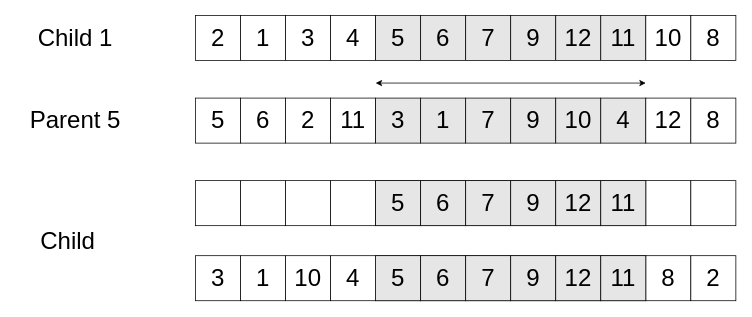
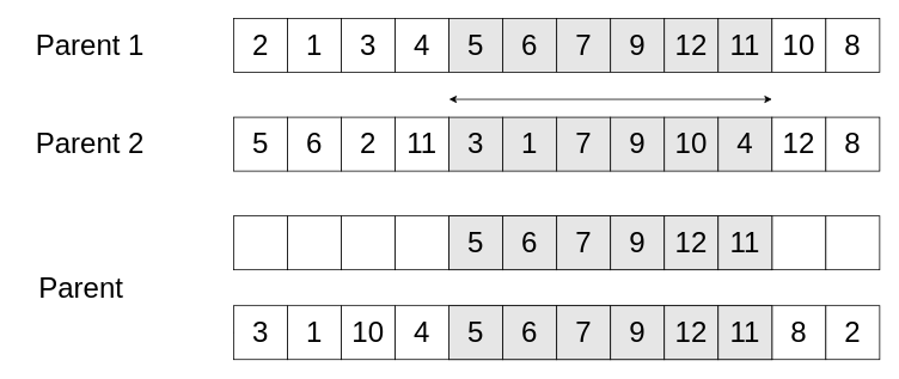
  <mxCell id="0" />
  <mxCell id="1" parent="0" />
  <mxCell id="2" value="&lt;font style=&quot;font-size: 32px&quot;&gt;2&lt;/font&gt;" style="rounded=0;whiteSpace=wrap;html=1;" parent="1" vertex="1"><mxGeometry x="260" y="20" width="60" height="60" as="geometry" /></mxCell>
  <mxCell id="3" value="&lt;font style=&quot;font-size: 32px&quot;&gt;1&lt;/font&gt;" style="rounded=0;whiteSpace=wrap;html=1;" parent="1" vertex="1"><mxGeometry x="320" y="20" width="60" height="60" as="geometry" /></mxCell>
  <mxCell id="4" value="&lt;font style=&quot;font-size: 32px&quot;&gt;3&lt;/font&gt;" style="rounded=0;whiteSpace=wrap;html=1;" parent="1" vertex="1"><mxGeometry x="380" y="20" width="60" height="60" as="geometry" /></mxCell>
  <mxCell id="5" value="&lt;font style=&quot;font-size: 32px&quot;&gt;4&lt;/font&gt;" style="rounded=0;whiteSpace=wrap;html=1;fillColor=#FFFFFF;" parent="1" vertex="1"><mxGeometry x="440" y="20" width="60" height="60" as="geometry" /></mxCell>
  <mxCell id="6" value="&lt;font style=&quot;font-size: 32px&quot;&gt;5&lt;/font&gt;" style="rounded=0;whiteSpace=wrap;html=1;fillColor=#E6E6E6;" parent="1" vertex="1"><mxGeometry x="500" y="20" width="60" height="60" as="geometry" /></mxCell>
  <mxCell id="7" value="&lt;font style=&quot;font-size: 32px&quot;&gt;6&lt;/font&gt;" style="rounded=0;whiteSpace=wrap;html=1;fillColor=#E6E6E6;" parent="1" vertex="1"><mxGeometry x="560" y="20" width="60" height="60" as="geometry" /></mxCell>
  <mxCell id="8" value="&lt;font style=&quot;font-size: 32px&quot;&gt;7&lt;/font&gt;" style="rounded=0;whiteSpace=wrap;html=1;fillColor=#E6E6E6;" parent="1" vertex="1"><mxGeometry x="620" y="20" width="60" height="60" as="geometry" /></mxCell>
  <mxCell id="9" value="&lt;font style=&quot;font-size: 32px&quot;&gt;9&lt;/font&gt;" style="rounded=0;whiteSpace=wrap;html=1;fillColor=#E6E6E6;" parent="1" vertex="1"><mxGeometry x="680" y="20" width="60" height="60" as="geometry" /></mxCell>
  <mxCell id="10" value="&lt;font style=&quot;font-size: 32px&quot;&gt;12&lt;/font&gt;" style="rounded=0;whiteSpace=wrap;html=1;fillColor=#E6E6E6;" parent="1" vertex="1"><mxGeometry x="740" y="20" width="60" height="60" as="geometry" /></mxCell>
  <mxCell id="11" value="&lt;font style=&quot;font-size: 32px&quot;&gt;11&lt;/font&gt;" style="rounded=0;whiteSpace=wrap;html=1;fillColor=#E6E6E6;" parent="1" vertex="1"><mxGeometry x="800" y="20" width="60" height="60" as="geometry" /></mxCell>
  <mxCell id="12" value="&lt;font style=&quot;font-size: 32px&quot;&gt;10&lt;/font&gt;" style="rounded=0;whiteSpace=wrap;html=1;" parent="1" vertex="1"><mxGeometry x="860" y="20" width="60" height="60" as="geometry" /></mxCell>
  <mxCell id="13" value="&lt;font style=&quot;font-size: 32px&quot;&gt;8&lt;/font&gt;" style="rounded=0;whiteSpace=wrap;html=1;" parent="1" vertex="1"><mxGeometry x="920" y="20" width="60" height="60" as="geometry" /></mxCell>
- <mxCell id="14" value="&lt;font style=&quot;font-size: 32px&quot;&gt;Child 1&lt;/font&gt;" style="text;html=1;strokeColor=none;fillColor=none;align=center;verticalAlign=middle;whiteSpace=wrap;rounded=0;strokeWidth=32;" parent="1" vertex="1"><mxGeometry x="30" y="40" width="140" height="20" as="geometry" /></mxCell>
+ <mxCell id="14" value="&lt;font style=&quot;font-size: 32px&quot;&gt;Parent 1&lt;/font&gt;" style="text;html=1;strokeColor=none;fillColor=none;align=center;verticalAlign=middle;whiteSpace=wrap;rounded=0;strokeWidth=32;" parent="1" vertex="1"><mxGeometry x="30" y="40" width="140" height="20" as="geometry" /></mxCell>
  <mxCell id="15" value="&lt;font style=&quot;font-size: 32px&quot;&gt;5&lt;/font&gt;" style="rounded=0;whiteSpace=wrap;html=1;" parent="1" vertex="1"><mxGeometry x="260" y="130" width="60" height="60" as="geometry" /></mxCell>
  <mxCell id="16" value="&lt;span style=&quot;font-size: 32px&quot;&gt;6&lt;/span&gt;" style="rounded=0;whiteSpace=wrap;html=1;" parent="1" vertex="1"><mxGeometry x="320" y="130" width="60" height="60" as="geometry" /></mxCell>
  <mxCell id="17" value="&lt;font style=&quot;font-size: 32px&quot;&gt;2&lt;/font&gt;" style="rounded=0;whiteSpace=wrap;html=1;" parent="1" vertex="1"><mxGeometry x="380" y="130" width="60" height="60" as="geometry" /></mxCell>
  <mxCell id="18" value="&lt;font style=&quot;font-size: 32px&quot;&gt;11&lt;/font&gt;" style="rounded=0;whiteSpace=wrap;html=1;fillColor=#FFFFFF;" parent="1" vertex="1"><mxGeometry x="440" y="130" width="60" height="60" as="geometry" /></mxCell>
  <mxCell id="19" value="&lt;font style=&quot;font-size: 32px&quot;&gt;3&lt;/font&gt;" style="rounded=0;whiteSpace=wrap;html=1;fillColor=#E6E6E6;" parent="1" vertex="1"><mxGeometry x="500" y="130" width="60" height="60" as="geometry" /></mxCell>
  <mxCell id="20" value="&lt;font style=&quot;font-size: 32px&quot;&gt;1&lt;/font&gt;" style="rounded=0;whiteSpace=wrap;html=1;fillColor=#E6E6E6;" parent="1" vertex="1"><mxGeometry x="560" y="130" width="60" height="60" as="geometry" /></mxCell>
  <mxCell id="21" value="&lt;font style=&quot;font-size: 32px&quot;&gt;7&lt;/font&gt;" style="rounded=0;whiteSpace=wrap;html=1;fillColor=#E6E6E6;" parent="1" vertex="1"><mxGeometry x="620" y="130" width="60" height="60" as="geometry" /></mxCell>
  <mxCell id="22" value="&lt;font style=&quot;font-size: 32px&quot;&gt;9&lt;/font&gt;" style="rounded=0;whiteSpace=wrap;html=1;fillColor=#E6E6E6;" parent="1" vertex="1"><mxGeometry x="680" y="130" width="60" height="60" as="geometry" /></mxCell>
  <mxCell id="23" value="&lt;font style=&quot;font-size: 32px&quot;&gt;10&lt;/font&gt;" style="rounded=0;whiteSpace=wrap;html=1;fillColor=#E6E6E6;" parent="1" vertex="1"><mxGeometry x="740" y="130" width="60" height="60" as="geometry" /></mxCell>
  <mxCell id="24" value="&lt;font style=&quot;font-size: 32px&quot;&gt;4&lt;/font&gt;" style="rounded=0;whiteSpace=wrap;html=1;fillColor=#E6E6E6;" parent="1" vertex="1"><mxGeometry x="800" y="130" width="60" height="60" as="geometry" /></mxCell>
  <mxCell id="25" value="&lt;span style=&quot;font-size: 32px&quot;&gt;12&lt;/span&gt;" style="rounded=0;whiteSpace=wrap;html=1;" parent="1" vertex="1"><mxGeometry x="860" y="130" width="60" height="60" as="geometry" /></mxCell>
  <mxCell id="26" value="&lt;span style=&quot;font-size: 32px&quot;&gt;8&lt;/span&gt;" style="rounded=0;whiteSpace=wrap;html=1;" parent="1" vertex="1"><mxGeometry x="920" y="130" width="60" height="60" as="geometry" /></mxCell>
- <mxCell id="27" value="&lt;font style=&quot;font-size: 32px&quot;&gt;Parent 5&lt;/font&gt;" style="text;html=1;strokeColor=none;fillColor=none;align=center;verticalAlign=middle;whiteSpace=wrap;rounded=0;strokeWidth=32;" vertex="1" parent="1"><mxGeometry x="30" y="150" width="140" height="20" as="geometry" /></mxCell>
+ <mxCell id="27" value="&lt;font style=&quot;font-size: 32px&quot;&gt;Parent 2&lt;/font&gt;" style="text;html=1;strokeColor=none;fillColor=none;align=center;verticalAlign=middle;whiteSpace=wrap;rounded=0;strokeWidth=32;" vertex="1" parent="1"><mxGeometry x="30" y="150" width="140" height="20" as="geometry" /></mxCell>
  <mxCell id="28" value="" style="endArrow=classic;startArrow=classic;html=1;" edge="1" parent="1"><mxGeometry width="50" height="50" relative="1" as="geometry"><mxPoint x="500" y="110" as="sourcePoint" /><mxPoint x="860" y="110" as="targetPoint" /></mxGeometry></mxCell>
  <mxCell id="29" value="" style="rounded=0;whiteSpace=wrap;html=1;" vertex="1" parent="1"><mxGeometry x="260" y="240" width="60" height="60" as="geometry" /></mxCell>
  <mxCell id="30" value="" style="rounded=0;whiteSpace=wrap;html=1;" vertex="1" parent="1"><mxGeometry x="320" y="240" width="60" height="60" as="geometry" /></mxCell>
  <mxCell id="31" value="" style="rounded=0;whiteSpace=wrap;html=1;" vertex="1" parent="1"><mxGeometry x="380" y="240" width="60" height="60" as="geometry" /></mxCell>
  <mxCell id="32" value="" style="rounded=0;whiteSpace=wrap;html=1;fillColor=#FFFFFF;" vertex="1" parent="1"><mxGeometry x="440" y="240" width="60" height="60" as="geometry" /></mxCell>
  <mxCell id="33" value="" style="rounded=0;whiteSpace=wrap;html=1;fillColor=#E6E6E6;" vertex="1" parent="1"><mxGeometry x="500" y="240" width="60" height="60" as="geometry" /></mxCell>
  <mxCell id="34" value="" style="rounded=0;whiteSpace=wrap;html=1;fillColor=#E6E6E6;" vertex="1" parent="1"><mxGeometry x="560" y="240" width="60" height="60" as="geometry" /></mxCell>
  <mxCell id="35" value="" style="rounded=0;whiteSpace=wrap;html=1;fillColor=#E6E6E6;" vertex="1" parent="1"><mxGeometry x="620" y="240" width="60" height="60" as="geometry" /></mxCell>
  <mxCell id="36" value="" style="rounded=0;whiteSpace=wrap;html=1;fillColor=#E6E6E6;" vertex="1" parent="1"><mxGeometry x="680" y="240" width="60" height="60" as="geometry" /></mxCell>
  <mxCell id="37" value="" style="rounded=0;whiteSpace=wrap;html=1;fillColor=#E6E6E6;" vertex="1" parent="1"><mxGeometry x="740" y="240" width="60" height="60" as="geometry" /></mxCell>
  <mxCell id="38" value="" style="rounded=0;whiteSpace=wrap;html=1;fillColor=#E6E6E6;" vertex="1" parent="1"><mxGeometry x="800" y="240" width="60" height="60" as="geometry" /></mxCell>
  <mxCell id="39" value="" style="rounded=0;whiteSpace=wrap;html=1;" vertex="1" parent="1"><mxGeometry x="860" y="240" width="60" height="60" as="geometry" /></mxCell>
  <mxCell id="40" value="" style="rounded=0;whiteSpace=wrap;html=1;" vertex="1" parent="1"><mxGeometry x="920" y="240" width="60" height="60" as="geometry" /></mxCell>
- <mxCell id="41" value="&lt;font style=&quot;font-size: 32px&quot;&gt;Child&lt;/font&gt;" style="text;html=1;strokeColor=none;fillColor=none;align=center;verticalAlign=middle;whiteSpace=wrap;rounded=0;strokeWidth=32;" vertex="1" parent="1"><mxGeometry x="20" y="310" width="140" height="20" as="geometry" /></mxCell>
+ <mxCell id="41" value="&lt;font style=&quot;font-size: 32px&quot;&gt;Parent&lt;/font&gt;" style="text;html=1;strokeColor=none;fillColor=none;align=center;verticalAlign=middle;whiteSpace=wrap;rounded=0;strokeWidth=32;" vertex="1" parent="1"><mxGeometry x="20" y="310" width="140" height="20" as="geometry" /></mxCell>
  <mxCell id="42" value="&lt;font style=&quot;font-size: 32px&quot;&gt;5&lt;/font&gt;" style="rounded=0;whiteSpace=wrap;html=1;fillColor=#E6E6E6;" vertex="1" parent="1"><mxGeometry x="500" y="240" width="60" height="60" as="geometry" /></mxCell>
  <mxCell id="43" value="&lt;font style=&quot;font-size: 32px&quot;&gt;6&lt;/font&gt;" style="rounded=0;whiteSpace=wrap;html=1;fillColor=#E6E6E6;" vertex="1" parent="1"><mxGeometry x="560" y="240" width="60" height="60" as="geometry" /></mxCell>
  <mxCell id="44" value="&lt;font style=&quot;font-size: 32px&quot;&gt;7&lt;/font&gt;" style="rounded=0;whiteSpace=wrap;html=1;fillColor=#E6E6E6;" vertex="1" parent="1"><mxGeometry x="620" y="240" width="60" height="60" as="geometry" /></mxCell>
  <mxCell id="45" value="&lt;font style=&quot;font-size: 32px&quot;&gt;9&lt;/font&gt;" style="rounded=0;whiteSpace=wrap;html=1;fillColor=#E6E6E6;" vertex="1" parent="1"><mxGeometry x="680" y="240" width="60" height="60" as="geometry" /></mxCell>
  <mxCell id="46" value="&lt;font style=&quot;font-size: 32px&quot;&gt;12&lt;/font&gt;" style="rounded=0;whiteSpace=wrap;html=1;fillColor=#E6E6E6;" vertex="1" parent="1"><mxGeometry x="740" y="240" width="60" height="60" as="geometry" /></mxCell>
  <mxCell id="47" value="&lt;font style=&quot;font-size: 32px&quot;&gt;11&lt;/font&gt;" style="rounded=0;whiteSpace=wrap;html=1;fillColor=#E6E6E6;" vertex="1" parent="1"><mxGeometry x="800" y="240" width="60" height="60" as="geometry" /></mxCell>
  <mxCell id="48" value="" style="rounded=0;whiteSpace=wrap;html=1;fillColor=#E6E6E6;" vertex="1" parent="1"><mxGeometry x="500" y="340" width="60" height="60" as="geometry" /></mxCell>
  <mxCell id="49" value="" style="rounded=0;whiteSpace=wrap;html=1;fillColor=#E6E6E6;" vertex="1" parent="1"><mxGeometry x="560" y="340" width="60" height="60" as="geometry" /></mxCell>
  <mxCell id="50" value="" style="rounded=0;whiteSpace=wrap;html=1;fillColor=#E6E6E6;" vertex="1" parent="1"><mxGeometry x="620" y="340" width="60" height="60" as="geometry" /></mxCell>
  <mxCell id="51" value="" style="rounded=0;whiteSpace=wrap;html=1;fillColor=#E6E6E6;" vertex="1" parent="1"><mxGeometry x="680" y="340" width="60" height="60" as="geometry" /></mxCell>
  <mxCell id="52" value="" style="rounded=0;whiteSpace=wrap;html=1;fillColor=#E6E6E6;" vertex="1" parent="1"><mxGeometry x="740" y="340" width="60" height="60" as="geometry" /></mxCell>
  <mxCell id="53" value="" style="rounded=0;whiteSpace=wrap;html=1;fillColor=#E6E6E6;" vertex="1" parent="1"><mxGeometry x="800" y="340" width="60" height="60" as="geometry" /></mxCell>
  <mxCell id="54" value="&lt;span style=&quot;font-size: 32px&quot;&gt;8&lt;/span&gt;" style="rounded=0;whiteSpace=wrap;html=1;" vertex="1" parent="1"><mxGeometry x="860" y="340" width="60" height="60" as="geometry" /></mxCell>
  <mxCell id="55" value="&lt;span style=&quot;font-size: 32px&quot;&gt;2&lt;/span&gt;" style="rounded=0;whiteSpace=wrap;html=1;" vertex="1" parent="1"><mxGeometry x="920" y="340" width="60" height="60" as="geometry" /></mxCell>
  <mxCell id="56" value="&lt;font style=&quot;font-size: 32px&quot;&gt;5&lt;/font&gt;" style="rounded=0;whiteSpace=wrap;html=1;fillColor=#E6E6E6;" vertex="1" parent="1"><mxGeometry x="500" y="340" width="60" height="60" as="geometry" /></mxCell>
  <mxCell id="57" value="&lt;font style=&quot;font-size: 32px&quot;&gt;6&lt;/font&gt;" style="rounded=0;whiteSpace=wrap;html=1;fillColor=#E6E6E6;" vertex="1" parent="1"><mxGeometry x="560" y="340" width="60" height="60" as="geometry" /></mxCell>
  <mxCell id="58" value="&lt;font style=&quot;font-size: 32px&quot;&gt;7&lt;/font&gt;" style="rounded=0;whiteSpace=wrap;html=1;fillColor=#E6E6E6;" vertex="1" parent="1"><mxGeometry x="620" y="340" width="60" height="60" as="geometry" /></mxCell>
  <mxCell id="59" value="&lt;font style=&quot;font-size: 32px&quot;&gt;9&lt;/font&gt;" style="rounded=0;whiteSpace=wrap;html=1;fillColor=#E6E6E6;" vertex="1" parent="1"><mxGeometry x="680" y="340" width="60" height="60" as="geometry" /></mxCell>
  <mxCell id="60" value="&lt;font style=&quot;font-size: 32px&quot;&gt;12&lt;/font&gt;" style="rounded=0;whiteSpace=wrap;html=1;fillColor=#E6E6E6;" vertex="1" parent="1"><mxGeometry x="740" y="340" width="60" height="60" as="geometry" /></mxCell>
  <mxCell id="61" value="&lt;font style=&quot;font-size: 32px&quot;&gt;11&lt;/font&gt;" style="rounded=0;whiteSpace=wrap;html=1;fillColor=#E6E6E6;" vertex="1" parent="1"><mxGeometry x="800" y="340" width="60" height="60" as="geometry" /></mxCell>
  <mxCell id="62" style="edgeStyle=orthogonalEdgeStyle;rounded=0;orthogonalLoop=1;jettySize=auto;html=1;exitX=0;exitY=0.5;exitDx=0;exitDy=0;entryX=0.167;entryY=0.5;entryDx=0;entryDy=0;entryPerimeter=0;" edge="1" parent="1"><mxGeometry relative="1" as="geometry"><mxPoint x="260" y="370" as="sourcePoint" /><mxPoint x="270.02" y="370" as="targetPoint" /></mxGeometry></mxCell>
  <mxCell id="63" value="&lt;span style=&quot;font-size: 32px&quot;&gt;3&lt;/span&gt;" style="rounded=0;whiteSpace=wrap;html=1;" vertex="1" parent="1"><mxGeometry x="260" y="340" width="60" height="60" as="geometry" /></mxCell>
  <mxCell id="64" value="&lt;span style=&quot;font-size: 32px&quot;&gt;1&lt;/span&gt;" style="rounded=0;whiteSpace=wrap;html=1;" vertex="1" parent="1"><mxGeometry x="320" y="340" width="60" height="60" as="geometry" /></mxCell>
  <mxCell id="65" value="&lt;span style=&quot;font-size: 32px&quot;&gt;10&lt;/span&gt;" style="rounded=0;whiteSpace=wrap;html=1;" vertex="1" parent="1"><mxGeometry x="380" y="340" width="60" height="60" as="geometry" /></mxCell>
  <mxCell id="66" value="&lt;span style=&quot;font-size: 32px&quot;&gt;4&lt;/span&gt;" style="rounded=0;whiteSpace=wrap;html=1;" vertex="1" parent="1"><mxGeometry x="440" y="340" width="60" height="60" as="geometry" /></mxCell>
